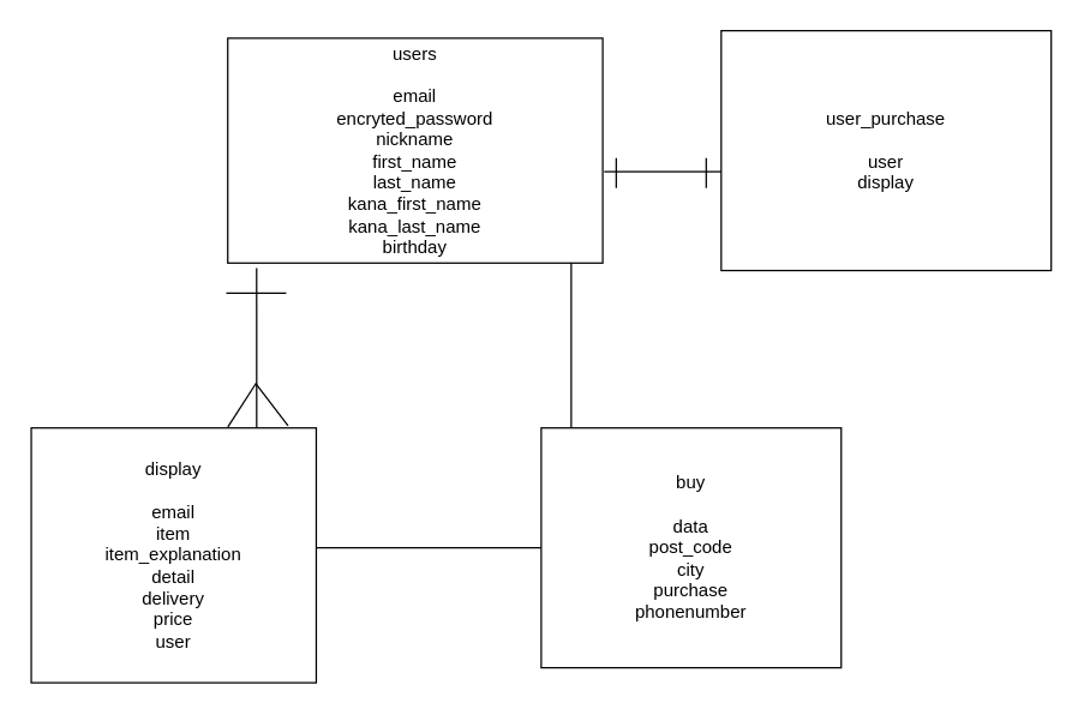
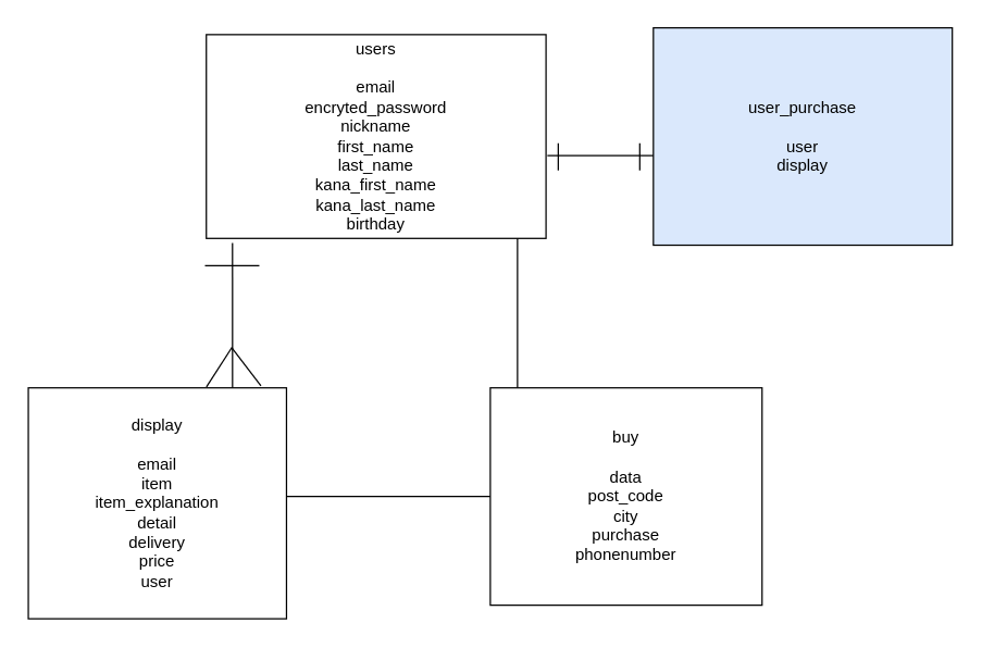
  <mxCell id="0" />
  <mxCell id="1" parent="0" />
  <mxCell id="2" value="users&lt;br&gt;&lt;br&gt;email&lt;br&gt;encryted_password&lt;br&gt;nickname&lt;br&gt;first_name&lt;br&gt;last_name&lt;br&gt;kana_first_name&lt;br&gt;kana_last_name&lt;br&gt;birthday" style="whiteSpace=wrap;html=1;" vertex="1" parent="1"><mxGeometry x="151" y="25" width="250" height="150" as="geometry" /></mxCell>
  <mxCell id="3" value="display&lt;br&gt;&lt;br&gt;email&lt;br&gt;item&lt;br&gt;item_explanation&lt;br&gt;detail&lt;br&gt;delivery&lt;br&gt;price&lt;br&gt;user" style="rounded=0;whiteSpace=wrap;html=1;" vertex="1" parent="1"><mxGeometry x="20" y="285" width="190" height="170" as="geometry" /></mxCell>
  <mxCell id="4" value="buy&lt;br&gt;&lt;br&gt;data&lt;br&gt;post_code&lt;br&gt;city&lt;br&gt;purchase&lt;br&gt;phonenumber" style="rounded=0;whiteSpace=wrap;html=1;" vertex="1" parent="1"><mxGeometry x="360" y="285" width="200" height="160" as="geometry" /></mxCell>
  <mxCell id="5" value="" style="endArrow=none;html=1;entryX=0.077;entryY=1.023;entryDx=0;entryDy=0;entryPerimeter=0;exitX=0.791;exitY=0;exitDx=0;exitDy=0;exitPerimeter=0;" edge="1" parent="1" source="3" target="2"><mxGeometry width="50" height="50" relative="1" as="geometry"><mxPoint x="170" y="265" as="sourcePoint" /><mxPoint x="170" y="195" as="targetPoint" /></mxGeometry></mxCell>
  <mxCell id="6" value="" style="endArrow=none;html=1;" edge="1" parent="1"><mxGeometry width="50" height="50" relative="1" as="geometry"><mxPoint x="190" y="195" as="sourcePoint" /><mxPoint x="150" y="195" as="targetPoint" /></mxGeometry></mxCell>
  <mxCell id="7" value="" style="endArrow=none;html=1;entryX=0.69;entryY=-0.004;entryDx=0;entryDy=0;entryPerimeter=0;" edge="1" parent="1" target="3"><mxGeometry width="50" height="50" relative="1" as="geometry"><mxPoint x="170" y="255" as="sourcePoint" /><mxPoint x="130" y="255" as="targetPoint" /></mxGeometry></mxCell>
  <mxCell id="8" value="" style="endArrow=none;html=1;entryX=0.901;entryY=-0.009;entryDx=0;entryDy=0;entryPerimeter=0;" edge="1" parent="1" target="3"><mxGeometry width="50" height="50" relative="1" as="geometry"><mxPoint x="169.9" y="255.68" as="sourcePoint" /><mxPoint x="151" y="285" as="targetPoint" /></mxGeometry></mxCell>
  <mxCell id="9" value="" style="endArrow=none;html=1;entryX=0;entryY=0.5;entryDx=0;entryDy=0;" edge="1" parent="1" target="4"><mxGeometry width="50" height="50" relative="1" as="geometry"><mxPoint x="210" y="365" as="sourcePoint" /><mxPoint x="260" y="315" as="targetPoint" /></mxGeometry></mxCell>
  <mxCell id="10" value="" style="endArrow=none;html=1;entryX=0.077;entryY=1.023;entryDx=0;entryDy=0;entryPerimeter=0;" edge="1" parent="1"><mxGeometry width="50" height="50" relative="1" as="geometry"><mxPoint x="380" y="285" as="sourcePoint" /><mxPoint x="380" y="175" as="targetPoint" /></mxGeometry></mxCell>
- <mxCell id="11" value="user_purchase&lt;br&gt;&lt;br&gt;user&lt;br&gt;display" style="rounded=0;whiteSpace=wrap;html=1;" vertex="1" parent="1"><mxGeometry x="480" y="20" width="220" height="160" as="geometry" /></mxCell>
+ <mxCell id="11" value="user_purchase&lt;br&gt;&lt;br&gt;user&lt;br&gt;display" style="rounded=0;whiteSpace=wrap;html=1;fillColor=#dae8fc;" vertex="1" parent="1"><mxGeometry x="480" y="20" width="220" height="160" as="geometry" /></mxCell>
  <mxCell id="12" value="" style="endArrow=none;html=1;entryX=-0.009;entryY=0.588;entryDx=0;entryDy=0;entryPerimeter=0;" edge="1" parent="1"><mxGeometry width="50" height="50" relative="1" as="geometry"><mxPoint x="402" y="114" as="sourcePoint" /><mxPoint x="480.02" y="114.08" as="targetPoint" /><Array as="points"><mxPoint x="480" y="114" /></Array></mxGeometry></mxCell>
  <mxCell id="13" value="" style="endArrow=none;html=1;" edge="1" parent="1"><mxGeometry width="50" height="50" relative="1" as="geometry"><mxPoint x="410" y="125" as="sourcePoint" /><mxPoint x="410" y="105" as="targetPoint" /></mxGeometry></mxCell>
  <mxCell id="14" value="" style="endArrow=none;html=1;" edge="1" parent="1"><mxGeometry width="50" height="50" relative="1" as="geometry"><mxPoint x="470" y="125" as="sourcePoint" /><mxPoint x="470" y="105" as="targetPoint" /></mxGeometry></mxCell>
